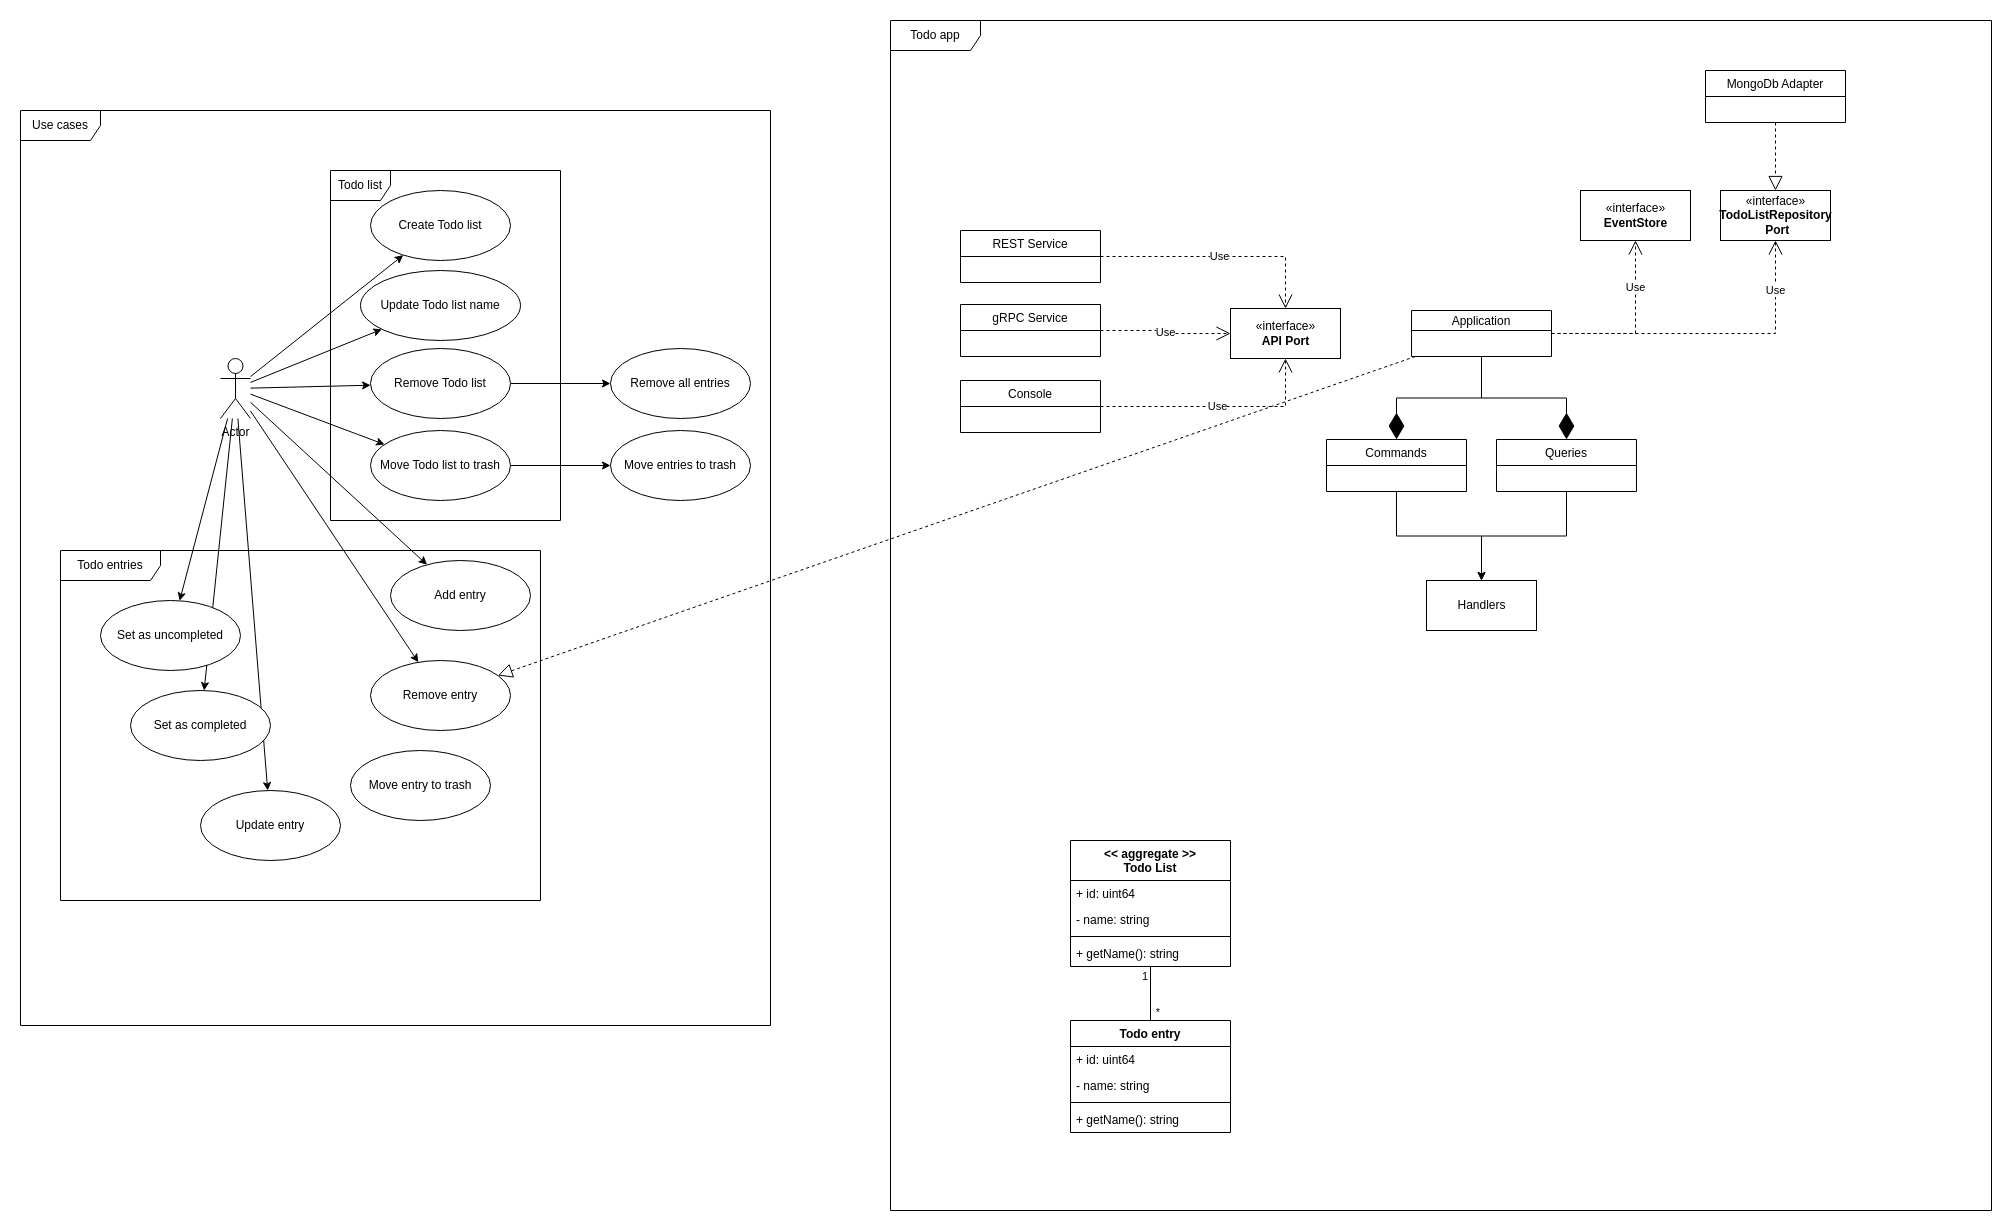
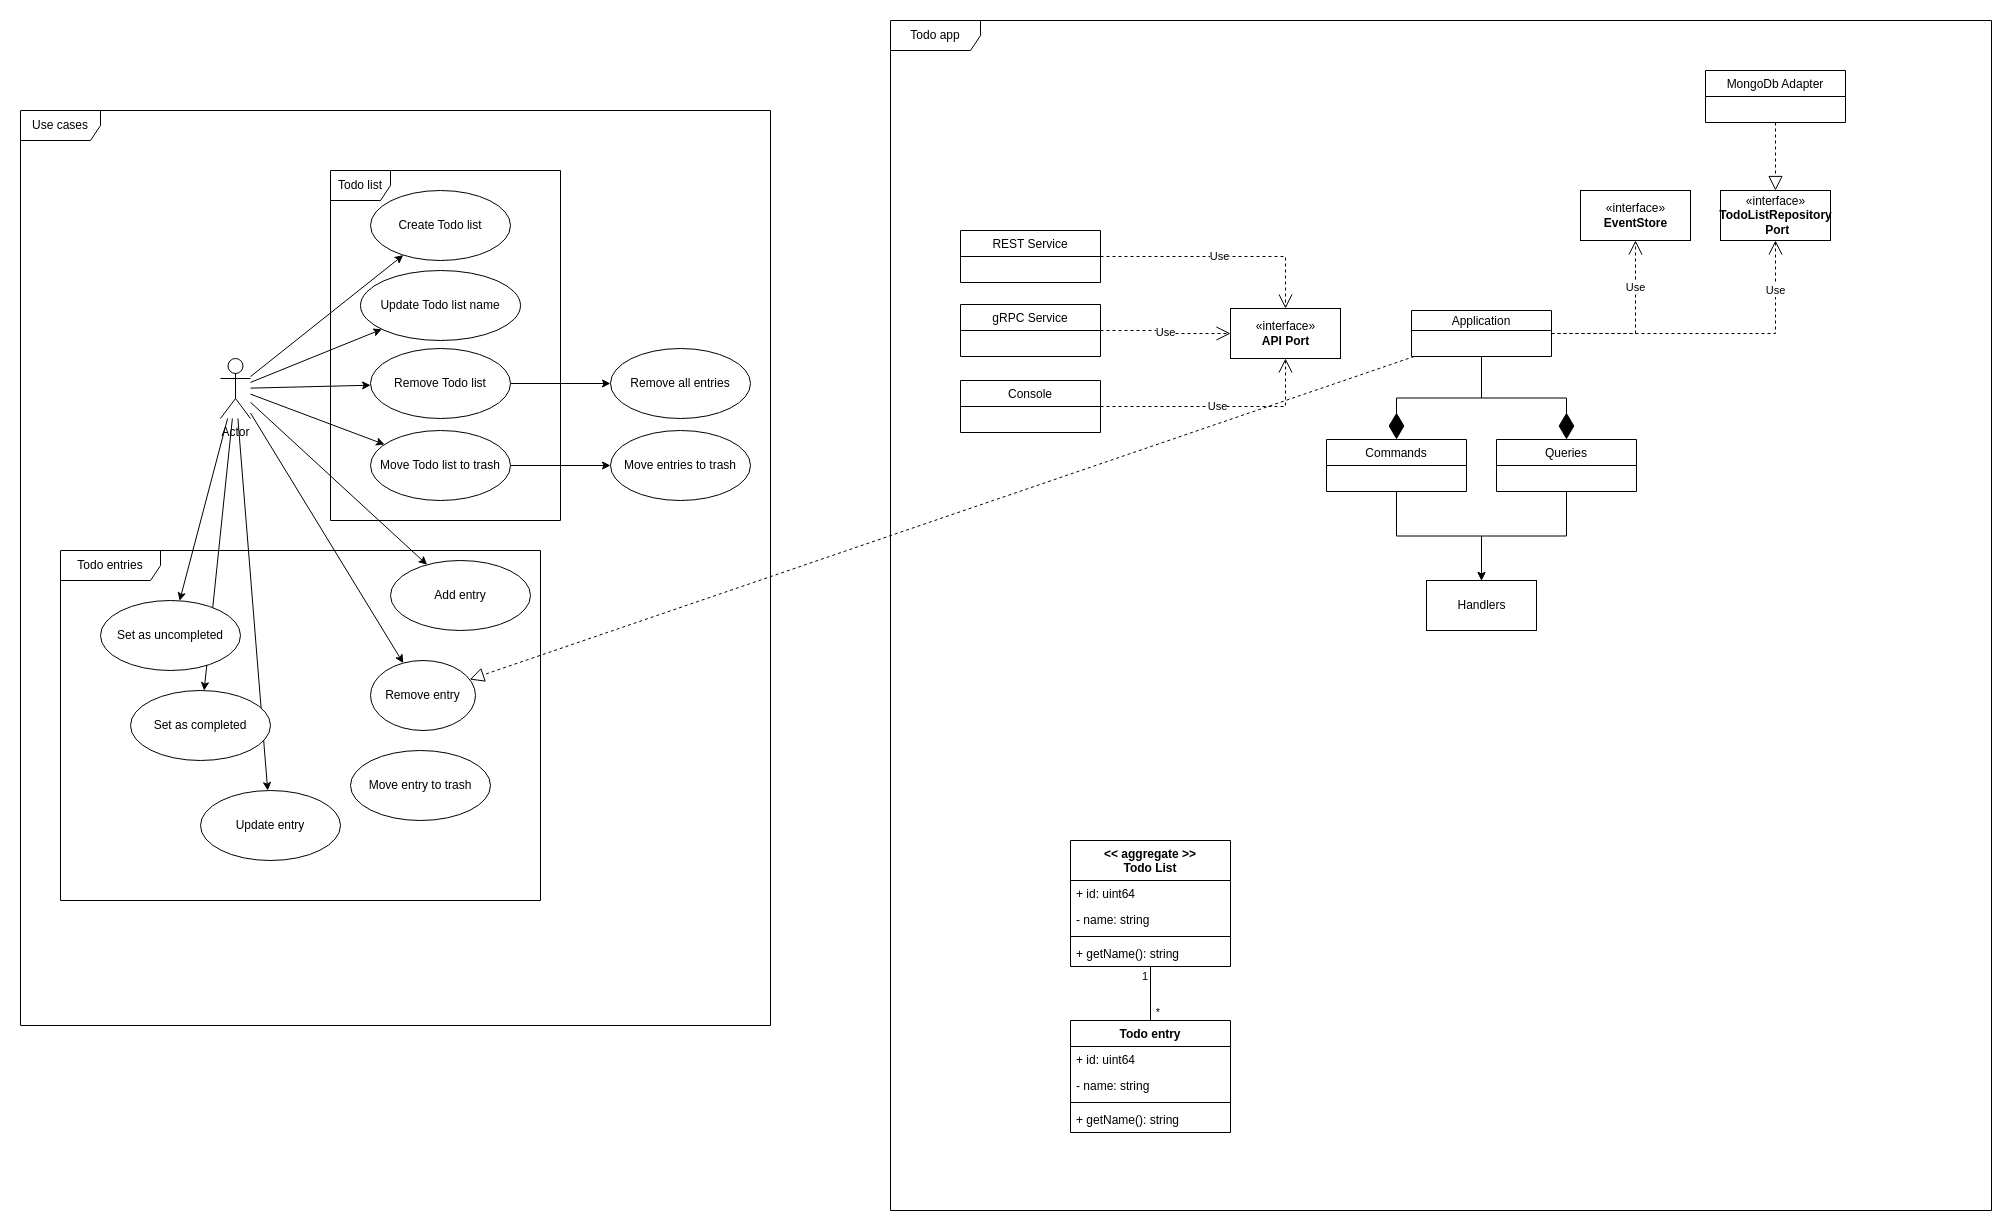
  <mxCell id="0" />
  <mxCell id="1" parent="0" />
  <mxCell id="2" value="Todo app" style="shape=umlFrame;whiteSpace=wrap;html=1;width=90;height=30;" parent="1" vertex="1"><mxGeometry x="890" y="20" width="1101" height="1190" as="geometry" /></mxCell>
  <mxCell id="3" value="Use cases" style="shape=umlFrame;whiteSpace=wrap;html=1;width=80;height=30;" parent="1" vertex="1"><mxGeometry x="20" y="110" width="750" height="915" as="geometry" /></mxCell>
  <mxCell id="4" value="Todo list" style="shape=umlFrame;whiteSpace=wrap;html=1;" parent="1" vertex="1"><mxGeometry x="330" y="170" width="230" height="350" as="geometry" /></mxCell>
  <mxCell id="5" value="Application" style="swimlane;fontStyle=0;childLayout=stackLayout;horizontal=1;startSize=20;fillColor=none;horizontalStack=0;resizeParent=1;resizeParentMax=0;resizeLast=0;collapsible=1;marginBottom=0;" parent="1" vertex="1"><mxGeometry x="1411" y="310" width="140" height="46" as="geometry" /></mxCell>
  <mxCell id="6" value="REST Service" style="swimlane;fontStyle=0;childLayout=stackLayout;horizontal=1;startSize=26;fillColor=none;horizontalStack=0;resizeParent=1;resizeParentMax=0;resizeLast=0;collapsible=1;marginBottom=0;" parent="1" vertex="1"><mxGeometry x="960" y="230" width="140" height="52" as="geometry" /></mxCell>
  <mxCell id="7" value="«interface»&lt;br&gt;&lt;b&gt;API Port&lt;/b&gt;" style="html=1;" parent="1" vertex="1"><mxGeometry x="1230" y="308" width="110" height="50" as="geometry" /></mxCell>
  <mxCell id="8" value="Use" style="endArrow=open;endSize=12;dashed=1;html=1;rounded=0;edgeStyle=orthogonalEdgeStyle;" parent="1" source="6" target="7" edge="1"><mxGeometry width="160" relative="1" as="geometry"><mxPoint x="1750" y="405" as="sourcePoint" /><mxPoint x="1910" y="405" as="targetPoint" /></mxGeometry></mxCell>
  <mxCell id="9" value="" style="endArrow=block;dashed=1;endFill=0;endSize=12;html=1;rounded=0;" parent="1" source="5" target="26" edge="1"><mxGeometry width="160" relative="1" as="geometry"><mxPoint x="1750" y="405" as="sourcePoint" /><mxPoint x="1910" y="405" as="targetPoint" /></mxGeometry></mxCell>
  <mxCell id="10" style="rounded=0;orthogonalLoop=1;jettySize=auto;html=1;" parent="1" source="19" target="20" edge="1"><mxGeometry relative="1" as="geometry" /></mxCell>
  <mxCell id="11" style="edgeStyle=none;rounded=0;orthogonalLoop=1;jettySize=auto;html=1;" parent="1" source="19" target="21" edge="1"><mxGeometry relative="1" as="geometry" /></mxCell>
  <mxCell id="12" style="edgeStyle=none;rounded=0;orthogonalLoop=1;jettySize=auto;html=1;" parent="1" source="19" target="23" edge="1"><mxGeometry relative="1" as="geometry" /></mxCell>
  <mxCell id="13" style="edgeStyle=none;rounded=0;orthogonalLoop=1;jettySize=auto;html=1;" parent="1" source="19" target="25" edge="1"><mxGeometry relative="1" as="geometry" /></mxCell>
  <mxCell id="14" style="edgeStyle=none;rounded=0;orthogonalLoop=1;jettySize=auto;html=1;" parent="1" source="19" target="26" edge="1"><mxGeometry relative="1" as="geometry" /></mxCell>
  <mxCell id="15" style="edgeStyle=none;rounded=0;orthogonalLoop=1;jettySize=auto;html=1;" parent="1" source="19" target="27" edge="1"><mxGeometry relative="1" as="geometry" /></mxCell>
  <mxCell id="16" style="edgeStyle=none;rounded=0;orthogonalLoop=1;jettySize=auto;html=1;" parent="1" source="19" target="28" edge="1"><mxGeometry relative="1" as="geometry" /></mxCell>
  <mxCell id="17" style="edgeStyle=none;rounded=0;orthogonalLoop=1;jettySize=auto;html=1;" parent="1" source="19" target="29" edge="1"><mxGeometry relative="1" as="geometry" /></mxCell>
  <mxCell id="18" style="edgeStyle=none;rounded=0;orthogonalLoop=1;jettySize=auto;html=1;" parent="1" source="19" target="33" edge="1"><mxGeometry relative="1" as="geometry" /></mxCell>
  <mxCell id="19" value="Actor" style="shape=umlActor;verticalLabelPosition=bottom;verticalAlign=top;html=1;" parent="1" vertex="1"><mxGeometry x="220" y="358" width="30" height="60" as="geometry" /></mxCell>
  <mxCell id="20" value="Create Todo list" style="ellipse;whiteSpace=wrap;html=1;" parent="1" vertex="1"><mxGeometry x="370" y="190" width="140" height="70" as="geometry" /></mxCell>
  <mxCell id="21" value="Update Todo list name" style="ellipse;whiteSpace=wrap;html=1;" parent="1" vertex="1"><mxGeometry x="360" y="270" width="160" height="70" as="geometry" /></mxCell>
  <mxCell id="22" style="edgeStyle=none;rounded=0;orthogonalLoop=1;jettySize=auto;html=1;" parent="1" source="23" target="30" edge="1"><mxGeometry relative="1" as="geometry" /></mxCell>
  <mxCell id="23" value="Remove Todo list" style="ellipse;whiteSpace=wrap;html=1;" parent="1" vertex="1"><mxGeometry x="370" y="348" width="140" height="70" as="geometry" /></mxCell>
  <mxCell id="24" value="Todo entries" style="shape=umlFrame;whiteSpace=wrap;html=1;width=100;height=30;" parent="1" vertex="1"><mxGeometry x="60" y="550" width="480" height="350" as="geometry" /></mxCell>
  <mxCell id="25" value="Add entry" style="ellipse;whiteSpace=wrap;html=1;" parent="1" vertex="1"><mxGeometry x="390" y="560" width="140" height="70" as="geometry" /></mxCell>
- <mxCell id="26" value="Remove entry" style="ellipse;whiteSpace=wrap;html=1;" parent="1" vertex="1"><mxGeometry x="370" y="660" width="140" height="70" as="geometry" /></mxCell>
+ <mxCell id="26" value="Remove entry" style="ellipse;whiteSpace=wrap;html=1;" parent="1" vertex="1"><mxGeometry x="370" y="660" width="105" height="70" as="geometry" /></mxCell>
  <mxCell id="27" value="Set as completed" style="ellipse;whiteSpace=wrap;html=1;" parent="1" vertex="1"><mxGeometry x="130" y="690" width="140" height="70" as="geometry" /></mxCell>
  <mxCell id="28" value="Set as uncompleted" style="ellipse;whiteSpace=wrap;html=1;" parent="1" vertex="1"><mxGeometry x="100" y="600" width="140" height="70" as="geometry" /></mxCell>
  <mxCell id="29" value="Update entry" style="ellipse;whiteSpace=wrap;html=1;" parent="1" vertex="1"><mxGeometry x="200" y="790" width="140" height="70" as="geometry" /></mxCell>
  <mxCell id="30" value="Remove all entries" style="ellipse;whiteSpace=wrap;html=1;" parent="1" vertex="1"><mxGeometry x="610" y="348" width="140" height="70" as="geometry" /></mxCell>
  <mxCell id="31" value="Move entry to trash" style="ellipse;whiteSpace=wrap;html=1;" parent="1" vertex="1"><mxGeometry x="350" y="750" width="140" height="70" as="geometry" /></mxCell>
  <mxCell id="32" style="edgeStyle=none;rounded=0;orthogonalLoop=1;jettySize=auto;html=1;" parent="1" source="33" target="34" edge="1"><mxGeometry relative="1" as="geometry" /></mxCell>
  <mxCell id="33" value="Move Todo list to trash" style="ellipse;whiteSpace=wrap;html=1;" parent="1" vertex="1"><mxGeometry x="370" y="430" width="140" height="70" as="geometry" /></mxCell>
  <mxCell id="34" value="Move entries to trash" style="ellipse;whiteSpace=wrap;html=1;" parent="1" vertex="1"><mxGeometry x="610" y="430" width="140" height="70" as="geometry" /></mxCell>
  <mxCell id="35" value="&lt;&lt; aggregate &gt;&gt;&#10;Todo List" style="swimlane;fontStyle=1;align=center;verticalAlign=top;childLayout=stackLayout;horizontal=1;startSize=40;horizontalStack=0;resizeParent=1;resizeParentMax=0;resizeLast=0;collapsible=1;marginBottom=0;" parent="1" vertex="1"><mxGeometry x="1070" y="840" width="160" height="126" as="geometry" /></mxCell>
  <mxCell id="36" value="+ id: uint64" style="text;strokeColor=none;fillColor=none;align=left;verticalAlign=top;spacingLeft=4;spacingRight=4;overflow=hidden;rotatable=0;points=[[0,0.5],[1,0.5]];portConstraint=eastwest;" parent="35" vertex="1"><mxGeometry y="40" width="160" height="26" as="geometry" /></mxCell>
  <mxCell id="37" value="- name: string" style="text;strokeColor=none;fillColor=none;align=left;verticalAlign=top;spacingLeft=4;spacingRight=4;overflow=hidden;rotatable=0;points=[[0,0.5],[1,0.5]];portConstraint=eastwest;" parent="35" vertex="1"><mxGeometry y="66" width="160" height="26" as="geometry" /></mxCell>
  <mxCell id="38" value="" style="line;strokeWidth=1;fillColor=none;align=left;verticalAlign=middle;spacingTop=-1;spacingLeft=3;spacingRight=3;rotatable=0;labelPosition=right;points=[];portConstraint=eastwest;strokeColor=inherit;" parent="35" vertex="1"><mxGeometry y="92" width="160" height="8" as="geometry" /></mxCell>
  <mxCell id="39" value="+ getName(): string" style="text;strokeColor=none;fillColor=none;align=left;verticalAlign=top;spacingLeft=4;spacingRight=4;overflow=hidden;rotatable=0;points=[[0,0.5],[1,0.5]];portConstraint=eastwest;" parent="35" vertex="1"><mxGeometry y="100" width="160" height="26" as="geometry" /></mxCell>
  <mxCell id="40" value="Todo entry" style="swimlane;fontStyle=1;align=center;verticalAlign=top;childLayout=stackLayout;horizontal=1;startSize=26;horizontalStack=0;resizeParent=1;resizeParentMax=0;resizeLast=0;collapsible=1;marginBottom=0;" parent="1" vertex="1"><mxGeometry x="1070" y="1020" width="160" height="112" as="geometry" /></mxCell>
  <mxCell id="41" value="+ id: uint64" style="text;strokeColor=none;fillColor=none;align=left;verticalAlign=top;spacingLeft=4;spacingRight=4;overflow=hidden;rotatable=0;points=[[0,0.5],[1,0.5]];portConstraint=eastwest;" parent="40" vertex="1"><mxGeometry y="26" width="160" height="26" as="geometry" /></mxCell>
  <mxCell id="42" value="- name: string" style="text;strokeColor=none;fillColor=none;align=left;verticalAlign=top;spacingLeft=4;spacingRight=4;overflow=hidden;rotatable=0;points=[[0,0.5],[1,0.5]];portConstraint=eastwest;" parent="40" vertex="1"><mxGeometry y="52" width="160" height="26" as="geometry" /></mxCell>
  <mxCell id="43" value="" style="line;strokeWidth=1;fillColor=none;align=left;verticalAlign=middle;spacingTop=-1;spacingLeft=3;spacingRight=3;rotatable=0;labelPosition=right;points=[];portConstraint=eastwest;strokeColor=inherit;" parent="40" vertex="1"><mxGeometry y="78" width="160" height="8" as="geometry" /></mxCell>
  <mxCell id="44" value="+ getName(): string" style="text;strokeColor=none;fillColor=none;align=left;verticalAlign=top;spacingLeft=4;spacingRight=4;overflow=hidden;rotatable=0;points=[[0,0.5],[1,0.5]];portConstraint=eastwest;" parent="40" vertex="1"><mxGeometry y="86" width="160" height="26" as="geometry" /></mxCell>
  <mxCell id="45" value="" style="endArrow=none;html=1;edgeStyle=orthogonalEdgeStyle;rounded=0;" parent="1" source="35" target="40" edge="1"><mxGeometry relative="1" as="geometry"><mxPoint x="1210" y="510" as="sourcePoint" /><mxPoint x="1370" y="510" as="targetPoint" /></mxGeometry></mxCell>
  <mxCell id="46" value="1" style="edgeLabel;resizable=0;html=1;align=left;verticalAlign=bottom;" parent="45" connectable="0" vertex="1"><mxGeometry x="-1" relative="1" as="geometry"><mxPoint x="-10" y="18" as="offset" /></mxGeometry></mxCell>
  <mxCell id="47" value="*" style="edgeLabel;resizable=0;html=1;align=right;verticalAlign=bottom;" parent="45" connectable="0" vertex="1"><mxGeometry x="1" relative="1" as="geometry"><mxPoint x="10" as="offset" /></mxGeometry></mxCell>
  <mxCell id="48" style="edgeStyle=orthogonalEdgeStyle;rounded=0;orthogonalLoop=1;jettySize=auto;html=1;" parent="1" source="49" target="58" edge="1"><mxGeometry relative="1" as="geometry" /></mxCell>
  <mxCell id="49" value="Commands" style="swimlane;fontStyle=0;childLayout=stackLayout;horizontal=1;startSize=26;fillColor=none;horizontalStack=0;resizeParent=1;resizeParentMax=0;resizeLast=0;collapsible=1;marginBottom=0;" parent="1" vertex="1"><mxGeometry x="1326" y="439" width="140" height="52" as="geometry" /></mxCell>
  <mxCell id="50" value="" style="endArrow=diamondThin;endFill=1;endSize=24;html=1;rounded=0;edgeStyle=orthogonalEdgeStyle;" parent="1" source="5" target="49" edge="1"><mxGeometry width="160" relative="1" as="geometry"><mxPoint x="1480" y="340" as="sourcePoint" /><mxPoint x="1420" y="480" as="targetPoint" /></mxGeometry></mxCell>
  <mxCell id="51" style="edgeStyle=orthogonalEdgeStyle;rounded=0;orthogonalLoop=1;jettySize=auto;html=1;" parent="1" source="52" target="58" edge="1"><mxGeometry relative="1" as="geometry" /></mxCell>
  <mxCell id="52" value="Queries" style="swimlane;fontStyle=0;childLayout=stackLayout;horizontal=1;startSize=26;fillColor=none;horizontalStack=0;resizeParent=1;resizeParentMax=0;resizeLast=0;collapsible=1;marginBottom=0;" parent="1" vertex="1"><mxGeometry x="1496" y="439" width="140" height="52" as="geometry" /></mxCell>
  <mxCell id="53" value="" style="endArrow=diamondThin;endFill=1;endSize=24;html=1;rounded=0;edgeStyle=orthogonalEdgeStyle;" parent="1" source="5" target="52" edge="1"><mxGeometry width="160" relative="1" as="geometry"><mxPoint x="1491.029" y="366" as="sourcePoint" /><mxPoint x="1440" y="449" as="targetPoint" /></mxGeometry></mxCell>
  <mxCell id="54" value="«interface»&lt;br&gt;&lt;b&gt;EventStore&lt;/b&gt;" style="html=1;" parent="1" vertex="1"><mxGeometry x="1580" y="190" width="110" height="50" as="geometry" /></mxCell>
  <mxCell id="55" value="Use" style="endArrow=open;endSize=12;dashed=1;html=1;rounded=0;edgeStyle=orthogonalEdgeStyle;" parent="1" source="5" target="54" edge="1"><mxGeometry x="0.465" width="160" relative="1" as="geometry"><mxPoint x="1590" y="280" as="sourcePoint" /><mxPoint x="1750" y="280" as="targetPoint" /><mxPoint as="offset" /></mxGeometry></mxCell>
  <mxCell id="56" value="«interface»&lt;br&gt;&lt;b&gt;TodoListRepository&lt;br&gt;&amp;nbsp;Port&lt;/b&gt;" style="html=1;" parent="1" vertex="1"><mxGeometry x="1720" y="190" width="110" height="50" as="geometry" /></mxCell>
  <mxCell id="57" value="Use" style="endArrow=open;endSize=12;dashed=1;html=1;rounded=0;edgeStyle=orthogonalEdgeStyle;" parent="1" source="5" target="56" edge="1"><mxGeometry x="0.684" width="160" relative="1" as="geometry"><mxPoint x="1561" y="343" as="sourcePoint" /><mxPoint x="1645" y="250" as="targetPoint" /><mxPoint as="offset" /></mxGeometry></mxCell>
  <mxCell id="58" value="Handlers" style="html=1;" parent="1" vertex="1"><mxGeometry x="1426" y="580" width="110" height="50" as="geometry" /></mxCell>
  <mxCell id="59" value="MongoDb Adapter" style="swimlane;fontStyle=0;childLayout=stackLayout;horizontal=1;startSize=26;fillColor=none;horizontalStack=0;resizeParent=1;resizeParentMax=0;resizeLast=0;collapsible=1;marginBottom=0;" vertex="1" parent="1"><mxGeometry x="1705" y="70" width="140" height="52" as="geometry" /></mxCell>
  <mxCell id="60" value="" style="endArrow=block;dashed=1;endFill=0;endSize=12;html=1;rounded=0;" edge="1" parent="1" source="59" target="56"><mxGeometry width="160" relative="1" as="geometry"><mxPoint x="1580" y="240" as="sourcePoint" /><mxPoint x="1740" y="240" as="targetPoint" /></mxGeometry></mxCell>
  <mxCell id="61" value="gRPC Service" style="swimlane;fontStyle=0;childLayout=stackLayout;horizontal=1;startSize=26;fillColor=none;horizontalStack=0;resizeParent=1;resizeParentMax=0;resizeLast=0;collapsible=1;marginBottom=0;" vertex="1" parent="1"><mxGeometry x="960" y="304" width="140" height="52" as="geometry" /></mxCell>
  <mxCell id="62" value="Use" style="endArrow=open;endSize=12;dashed=1;html=1;rounded=0;edgeStyle=orthogonalEdgeStyle;" edge="1" parent="1" source="61" target="7"><mxGeometry width="160" relative="1" as="geometry"><mxPoint x="1070" y="340" as="sourcePoint" /><mxPoint x="1230" y="340" as="targetPoint" /></mxGeometry></mxCell>
  <mxCell id="63" value="Console" style="swimlane;fontStyle=0;childLayout=stackLayout;horizontal=1;startSize=26;fillColor=none;horizontalStack=0;resizeParent=1;resizeParentMax=0;resizeLast=0;collapsible=1;marginBottom=0;" vertex="1" parent="1"><mxGeometry x="960" y="380" width="140" height="52" as="geometry" /></mxCell>
  <mxCell id="64" value="Use" style="endArrow=open;endSize=12;dashed=1;html=1;rounded=0;edgeStyle=orthogonalEdgeStyle;" edge="1" parent="1" source="63" target="7"><mxGeometry width="160" relative="1" as="geometry"><mxPoint x="1110" y="460" as="sourcePoint" /><mxPoint x="1270" y="460" as="targetPoint" /></mxGeometry></mxCell>
